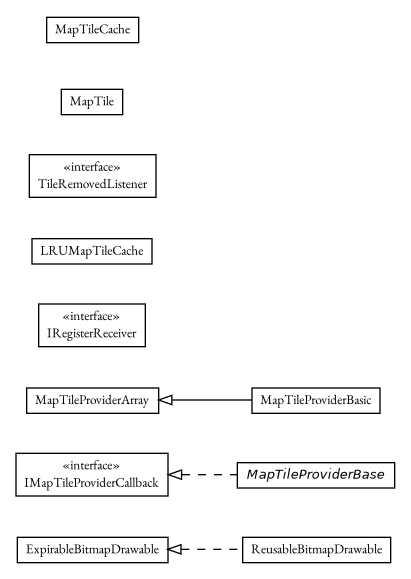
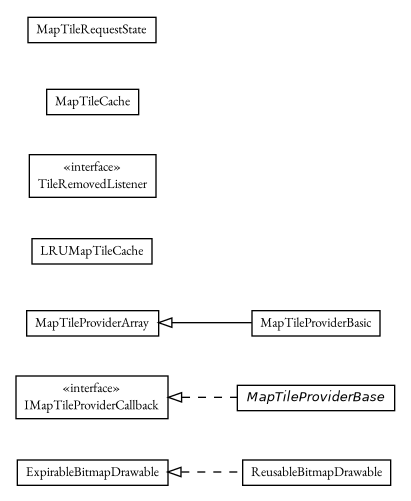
  digraph {
    fontname="EB Garamond"
    nodesep=0.25
    rankdir=LR
    ranksep=0.5
    node [fontcolor=black fontname="EB Garamond" fontsize=10.0 shape=plaintext]
    edge [arrowtail=empty dir=back fontname="EB Garamond" fontsize=10 headport=p labelfontname=Helvetica labelfontsize=10 style=dashed tailport=p]
    n1 [label=<<table title="org.osmdroid.tileprovider.ExpirableBitmapDrawable" border="0" cellborder="1" cellspacing="0" cellpadding="2" port="p" href="./ExpirableBitmapDrawable.html"> 		<tr><td><table border="0" cellspacing="0" cellpadding="1"> <tr><td align="center" balign="center"> ExpirableBitmapDrawable </td></tr> 		</table></td></tr> 		</table>>]
    n2 [label=<<table title="org.osmdroid.tileprovider.ReusableBitmapDrawable" border="0" cellborder="1" cellspacing="0" cellpadding="2" port="p" href="./ReusableBitmapDrawable.html"> 		<tr><td><table border="0" cellspacing="0" cellpadding="1"> <tr><td align="center" balign="center"> ReusableBitmapDrawable </td></tr> 		</table></td></tr> 		</table>>]
    n3 [label=<<table title="org.osmdroid.tileprovider.IMapTileProviderCallback" border="0" cellborder="1" cellspacing="0" cellpadding="2" port="p" href="./IMapTileProviderCallback.html"> 		<tr><td><table border="0" cellspacing="0" cellpadding="1"> <tr><td align="center" balign="center"> &#171;interface&#187; </td></tr> <tr><td align="center" balign="center"> IMapTileProviderCallback </td></tr> 		</table></td></tr> 		</table>>]
    n4 [label=<<table title="org.osmdroid.tileprovider.MapTileProviderBase" border="0" cellborder="1" cellspacing="0" cellpadding="2" port="p" href="./MapTileProviderBase.html"> 		<tr><td><table border="0" cellspacing="0" cellpadding="1"> <tr><td align="center" balign="center"><font face="Helvetica-Oblique"> MapTileProviderBase </font></td></tr> 		</table></td></tr> 		</table>>]
    n5 [label=<<table title="org.osmdroid.tileprovider.MapTileProviderBasic" border="0" cellborder="1" cellspacing="0" cellpadding="2" port="p" href="./MapTileProviderBasic.html"> 		<tr><td><table border="0" cellspacing="0" cellpadding="1"> <tr><td align="center" balign="center"> MapTileProviderBasic </td></tr> 		</table></td></tr> 		</table>>]
-   n6 [label=<<table title="org.osmdroid.tileprovider.IRegisterReceiver" border="0" cellborder="1" cellspacing="0" cellpadding="2" port="p" href="./IRegisterReceiver.html"> 		<tr><td><table border="0" cellspacing="0" cellpadding="1"> <tr><td align="center" balign="center"> &#171;interface&#187; </td></tr> <tr><td align="center" balign="center"> IRegisterReceiver </td></tr> 		</table></td></tr> 		</table>>]
    n7 [label=<<table title="org.osmdroid.tileprovider.LRUMapTileCache" border="0" cellborder="1" cellspacing="0" cellpadding="2" port="p" href="./LRUMapTileCache.html"> 		<tr><td><table border="0" cellspacing="0" cellpadding="1"> <tr><td align="center" balign="center"> LRUMapTileCache </td></tr> 		</table></td></tr> 		</table>>]
    n8 [label=<<table title="org.osmdroid.tileprovider.LRUMapTileCache.TileRemovedListener" border="0" cellborder="1" cellspacing="0" cellpadding="2" port="p" href="./LRUMapTileCache.TileRemovedListener.html"> 		<tr><td><table border="0" cellspacing="0" cellpadding="1"> <tr><td align="center" balign="center"> &#171;interface&#187; </td></tr> <tr><td align="center" balign="center"> TileRemovedListener </td></tr> 		</table></td></tr> 		</table>>]
-   n9 [label=<<table title="org.osmdroid.tileprovider.MapTile" border="0" cellborder="1" cellspacing="0" cellpadding="2" port="p" href="./MapTile.html"> 		<tr><td><table border="0" cellspacing="0" cellpadding="1"> <tr><td align="center" balign="center"> MapTile </td></tr> 		</table></td></tr> 		</table>>]
    n10 [label=<<table title="org.osmdroid.tileprovider.MapTileCache" border="0" cellborder="1" cellspacing="0" cellpadding="2" port="p" href="./MapTileCache.html"> 		<tr><td><table border="0" cellspacing="0" cellpadding="1"> <tr><td align="center" balign="center"> MapTileCache </td></tr> 		</table></td></tr> 		</table>>]
    n11 [label=<<table title="org.osmdroid.tileprovider.MapTileProviderArray" border="0" cellborder="1" cellspacing="0" cellpadding="2" port="p" href="./MapTileProviderArray.html"> 		<tr><td><table border="0" cellspacing="0" cellpadding="1"> <tr><td align="center" balign="center"> MapTileProviderArray </td></tr> 		</table></td></tr> 		</table>>]
+   n12 [label=<<table title="org.osmdroid.tileprovider.MapTileRequestState" border="0" cellborder="1" cellspacing="0" cellpadding="2" port="p" href="./MapTileRequestState.html"> 		<tr><td><table border="0" cellspacing="0" cellpadding="1"> <tr><td align="center" balign="center"> MapTileRequestState </td></tr> 		</table></td></tr> 		</table>>]
    n1 -> n2
    n3 -> n4
    n11 -> n5 [style=""]
  }
